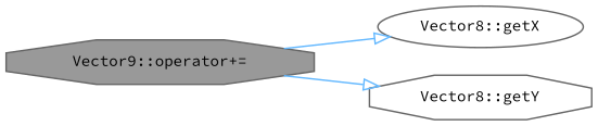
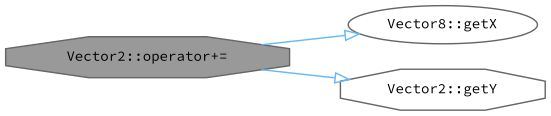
  digraph {
    fontname="Source Code Pro"
    rankdir=LR
    node [color=grey40 fillcolor=white fontname="Source Code Pro" fontsize=10 shape=octagon style=filled]
    edge [arrowhead=onormal color=steelblue1 fontname="Source Code Pro" fontsize=10 labelfontname=Helvetica labelfontsize=10 style=solid]
-   n1 [color=gray40 fillcolor=grey60 fontcolor=black height=0.2 label="Vector9::operator+=" width=0.4]
+   n1 [color=gray40 fillcolor=grey60 fontcolor=black height=0.2 label="Vector2::operator+=" width=0.4]
    n2 [height=0.2 label="Vector8::getX" shape=ellipse width=0.4]
-   n3 [height=0.2 label="Vector8::getY" width=0.4]
+   n3 [height=0.2 label="Vector2::getY" width=0.4]
    n1 -> n2
    n1 -> n3
  }
